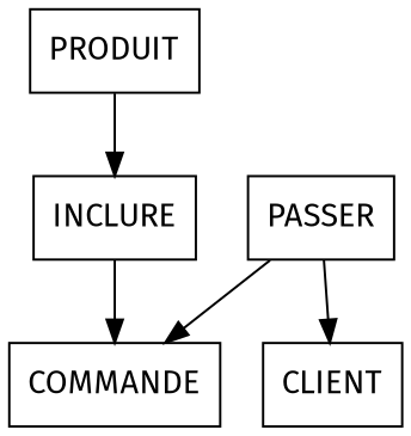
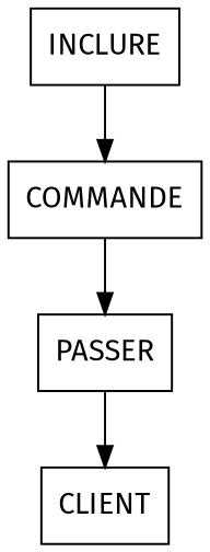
  digraph {
    fontname="Fira Sans"
    node [fontname="Fira Sans" shape=box]
    edge [fontname="Fira Sans"]
-   PRODUIT
    INCLURE
    COMMANDE
    PASSER
    CLIENT
-   PRODUIT -> INCLURE
    INCLURE -> COMMANDE
-   PASSER -> COMMANDE
+   COMMANDE -> PASSER
    PASSER -> CLIENT
  }
